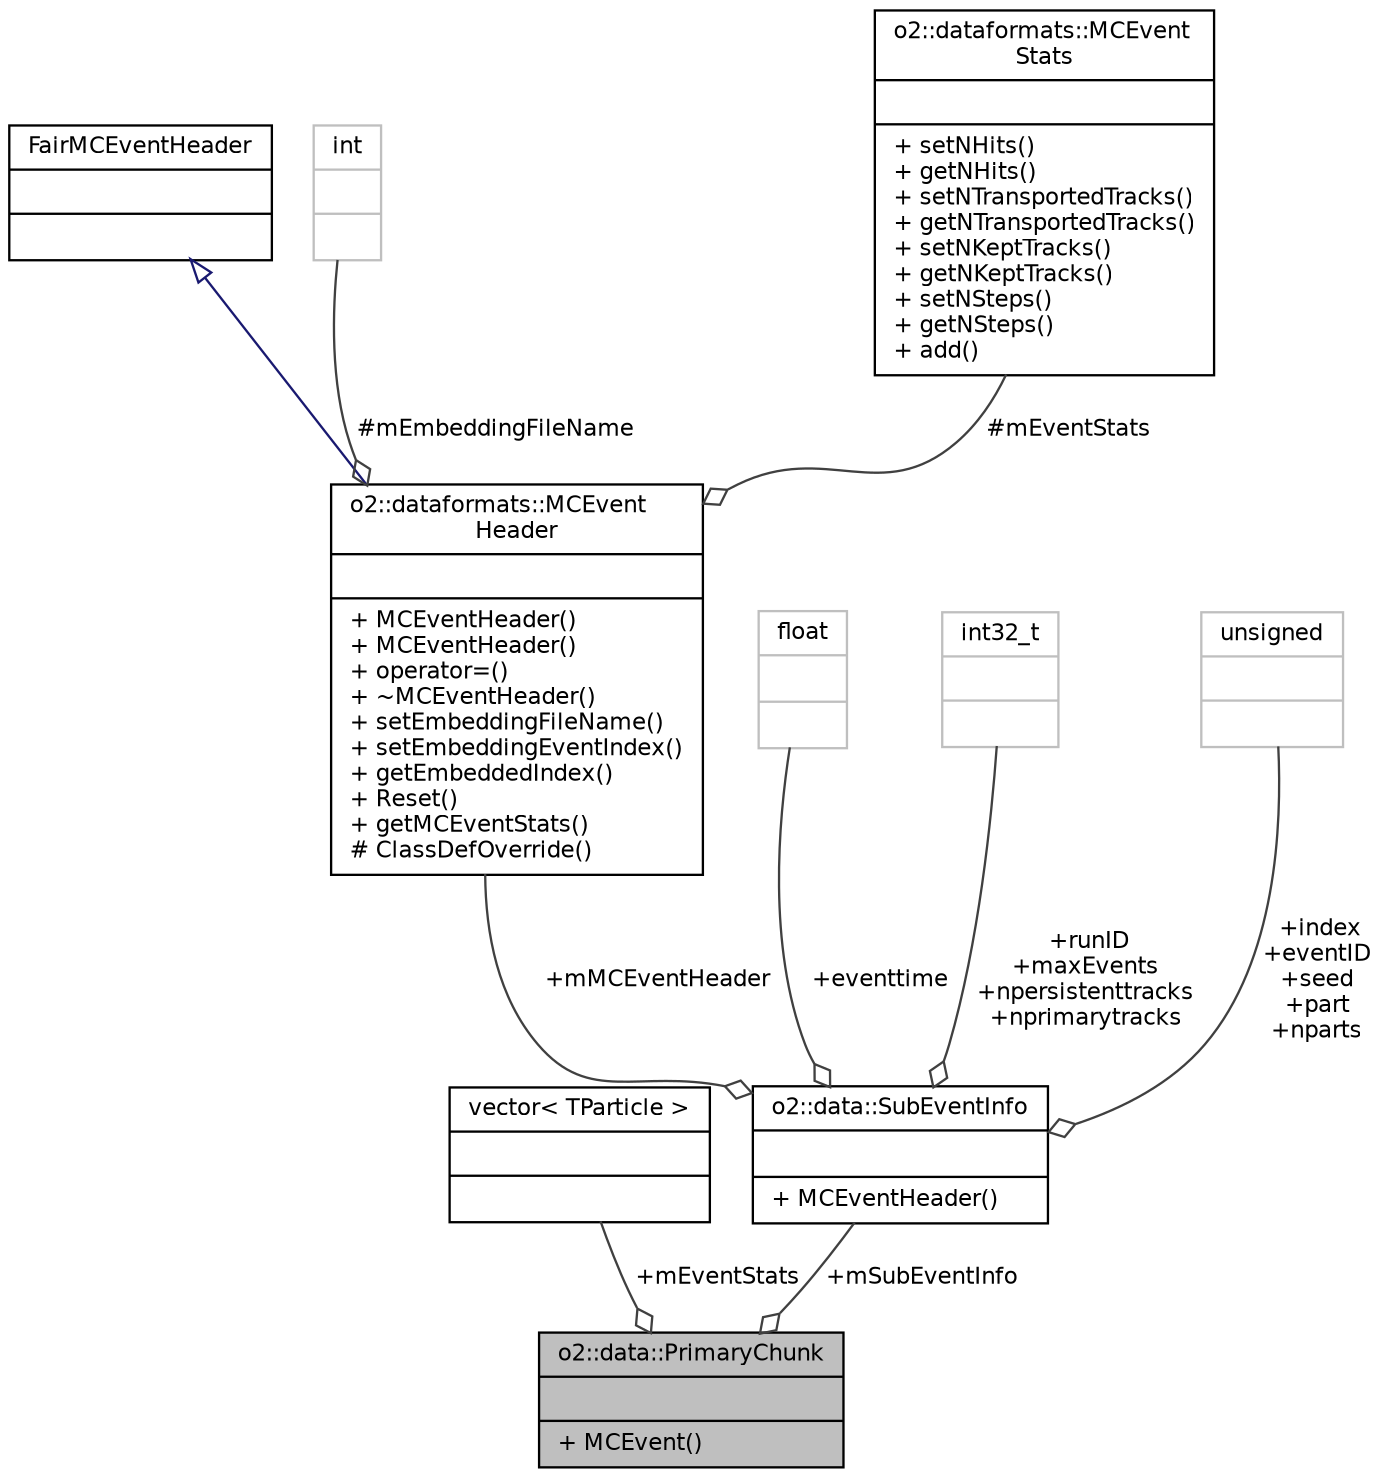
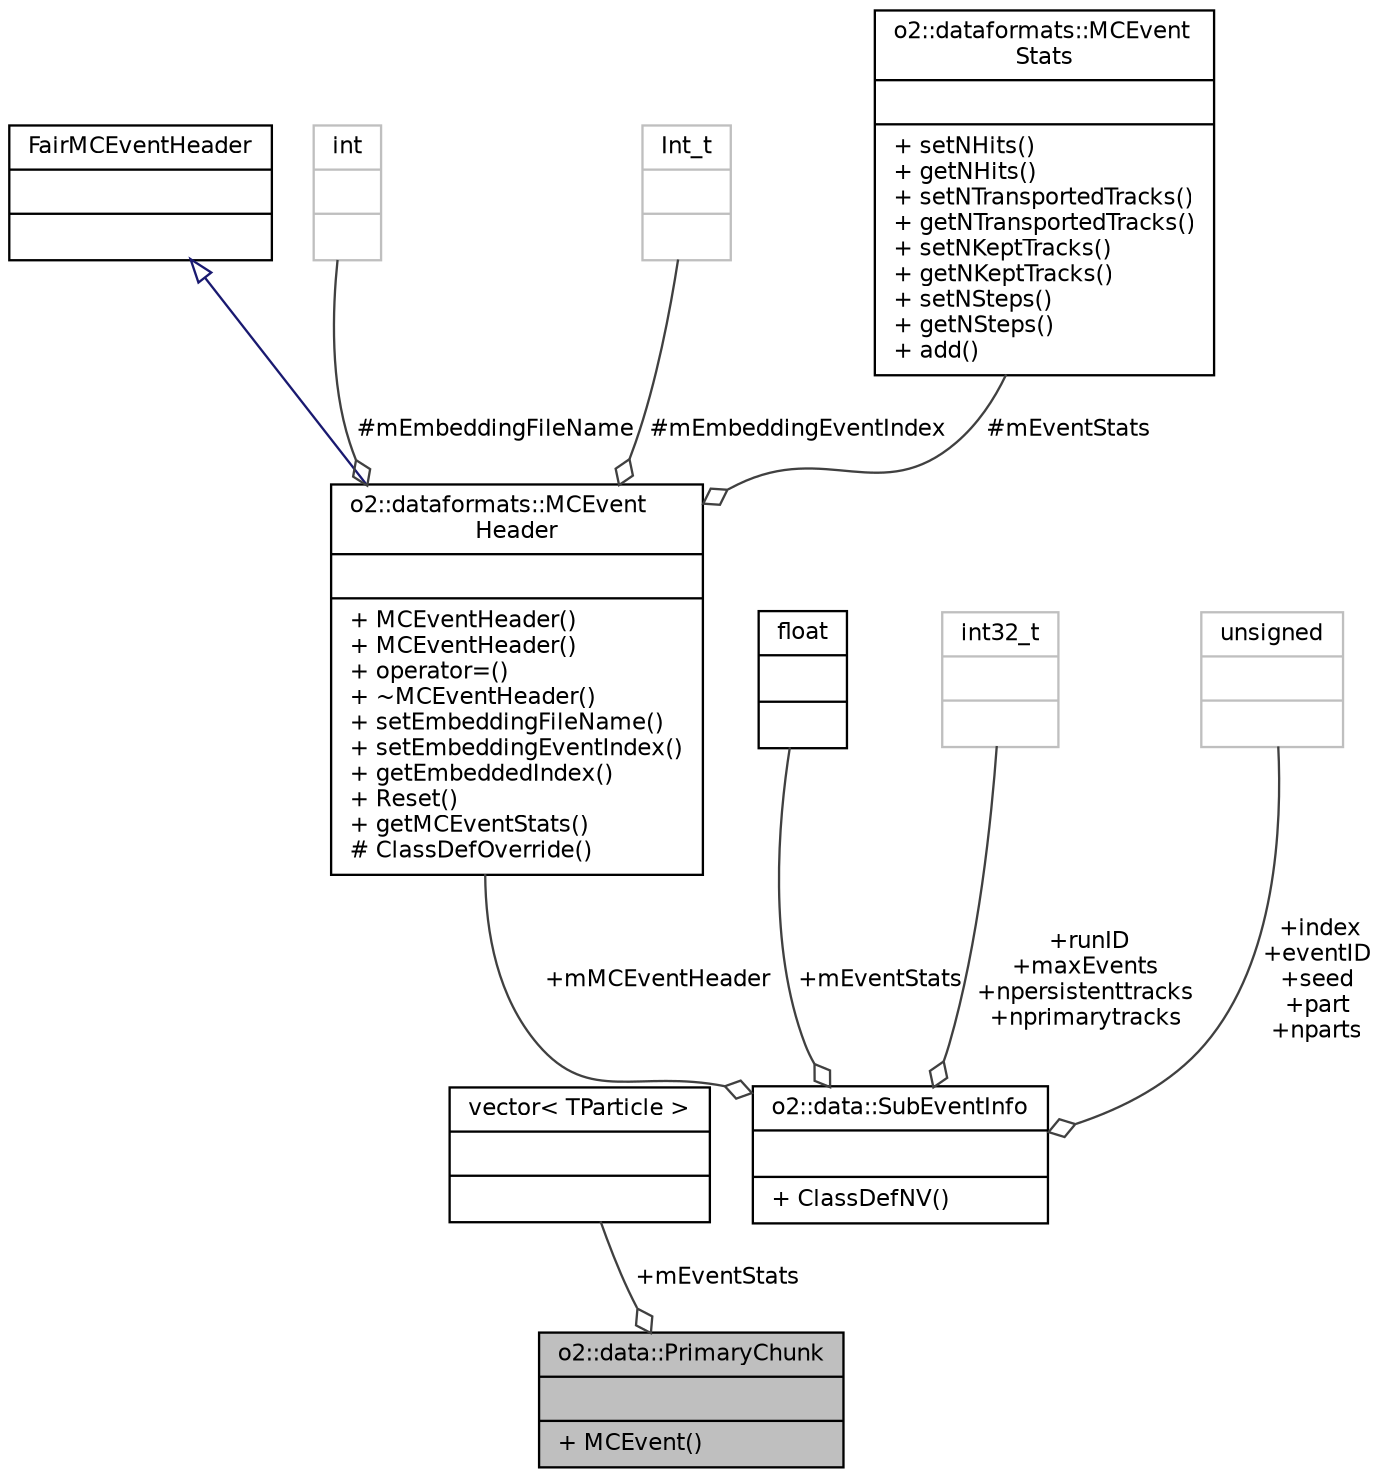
  digraph {
    node [color=black fontname=Helvetica fontsize=10 shape=record]
    edge [arrowhead=odiamond color=grey25 fontname=Helvetica fontsize=10 labelfontname=Helvetica labelfontsize=10 style=solid]
    n1 [fillcolor=grey75 fontcolor=black height=0.2 label="{o2::data::PrimaryChunk\n||+ MCEvent()\l}" style=filled width=0.4]
    n2 [height=0.2 label="{vector\< TParticle \>\n||}" width=0.4]
-   n3 [height=0.2 label="{o2::data::SubEventInfo\n||+ MCEventHeader()\l}" width=0.4]
+   n3 [height=0.2 label="{o2::data::SubEventInfo\n||+ ClassDefNV()\l}" width=0.4]
    n4 [height=0.2 label="{o2::dataformats::MCEvent\lHeader\n||+ MCEventHeader()\l+ MCEventHeader()\l+ operator=()\l+ ~MCEventHeader()\l+ setEmbeddingFileName()\l+ setEmbeddingEventIndex()\l+ getEmbeddedIndex()\l+ Reset()\l+ getMCEventStats()\l# ClassDefOverride()\l}" width=0.4]
    n5 [height=0.2 label="{FairMCEventHeader\n||}" width=0.4]
    n6 [color=grey75 height=0.2 label="{int\n||}" width=0.4]
+   n7 [color=grey75 height=0.2 label="{Int_t\n||}" width=0.4]
    n8 [height=0.2 label="{o2::dataformats::MCEvent\lStats\n||+ setNHits()\l+ getNHits()\l+ setNTransportedTracks()\l+ getNTransportedTracks()\l+ setNKeptTracks()\l+ getNKeptTracks()\l+ setNSteps()\l+ getNSteps()\l+ add()\l}" width=0.4]
-   n9 [color=grey75 height=0.2 label="{float\n||}" width=0.4]
+   n9 [height=0.2 label="{float\n||}" width=0.4]
    n10 [color=grey75 height=0.2 label="{int32_t\n||}" width=0.4]
    n11 [color=grey75 height=0.2 label="{unsigned\n||}" width=0.4]
    n2 -> n1 [label=" +mEventStats"]
-   n3 -> n1 [label=" +mSubEventInfo"]
    n4 -> n3 [label=" +mMCEventHeader"]
    n5 -> n4 [arrowtail=onormal color=midnightblue dir=back arrowhead=""]
    n6 -> n4 [label=" #mEmbeddingFileName"]
+   n7 -> n4 [label=" #mEmbeddingEventIndex"]
    n8 -> n4 [label=" #mEventStats"]
-   n9 -> n3 [label=" +eventtime"]
+   n9 -> n3 [label=" +mEventStats"]
    n10 -> n3 [label=" +runID\n+maxEvents\n+npersistenttracks\n+nprimarytracks"]
    n11 -> n3 [label=" +index\n+eventID\n+seed\n+part\n+nparts"]
  }
